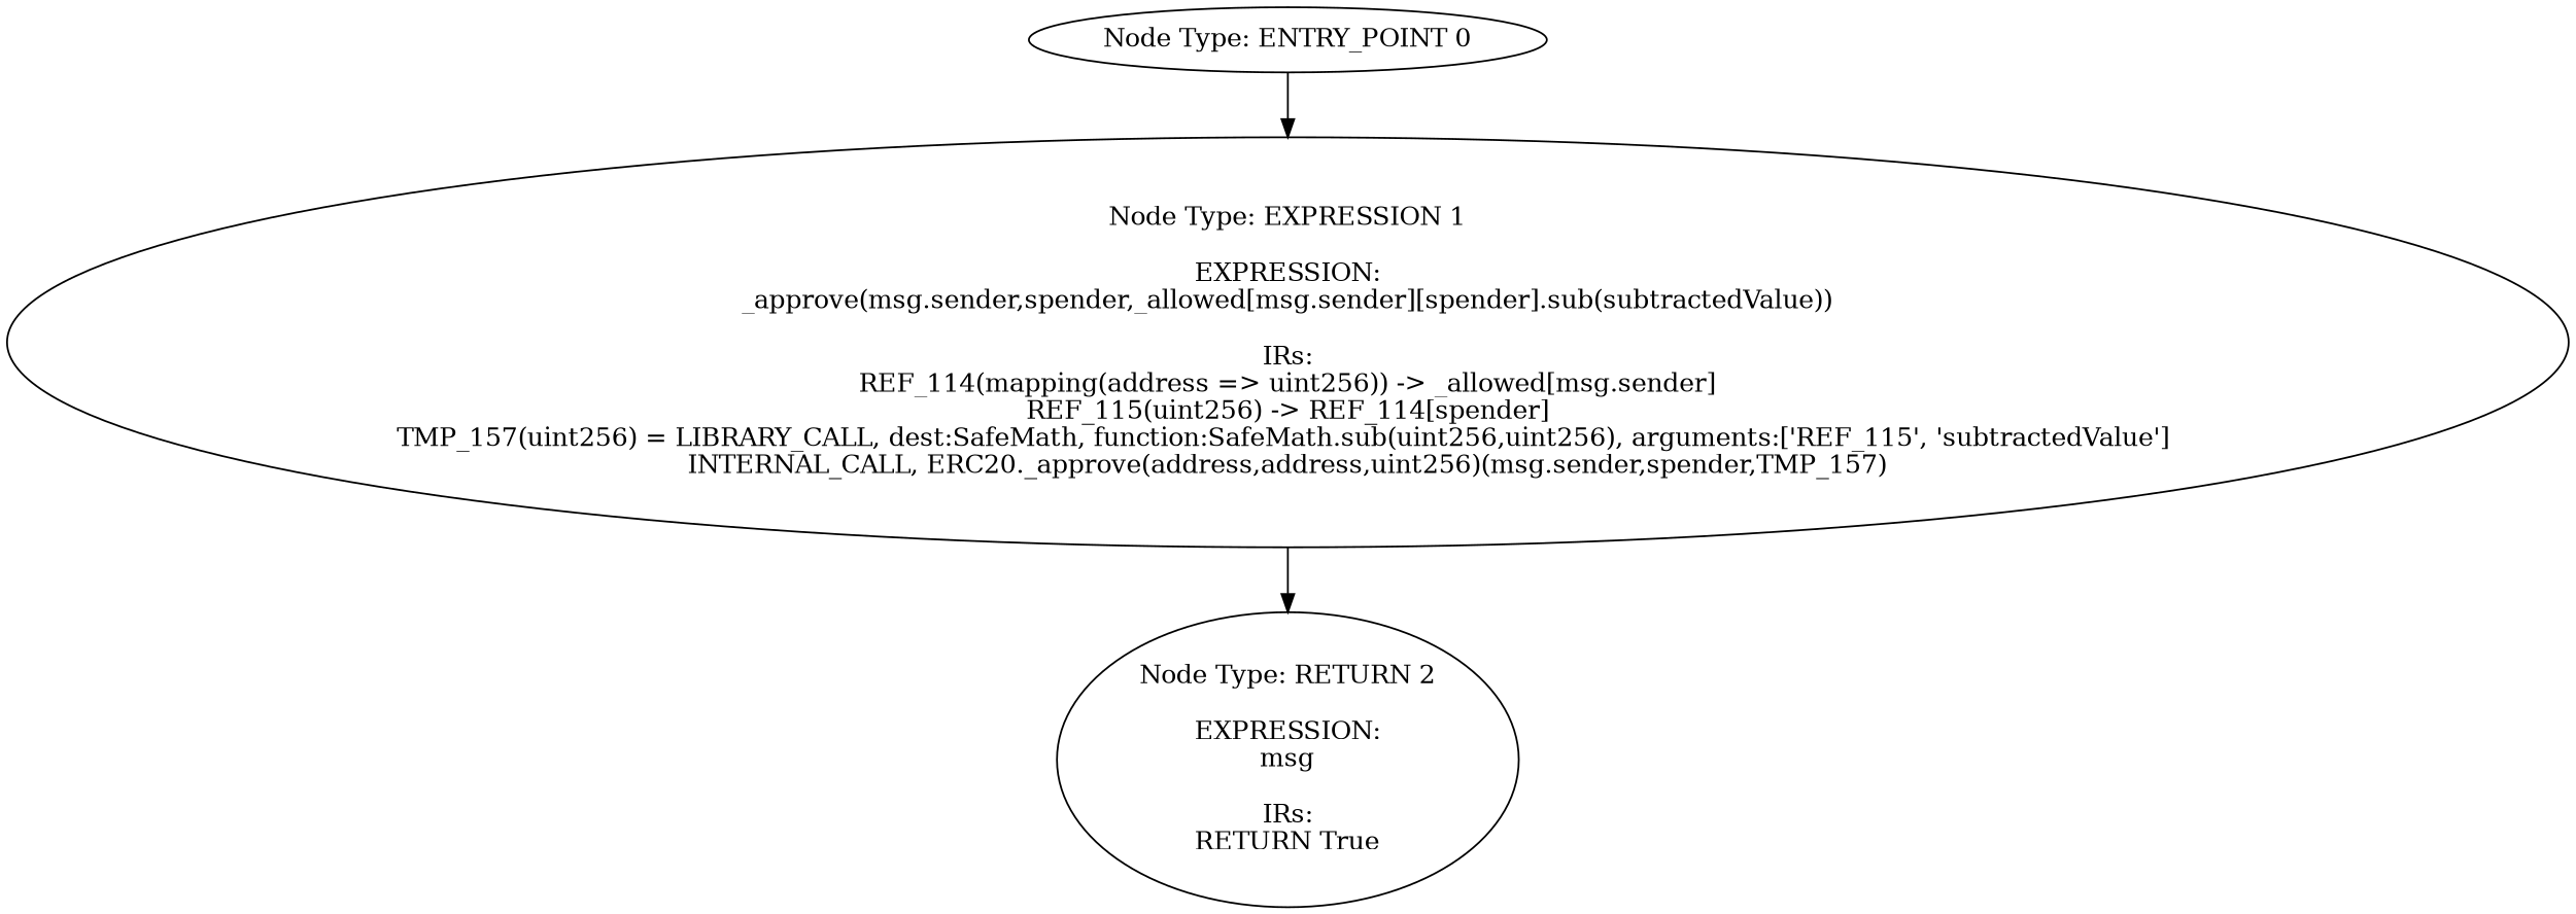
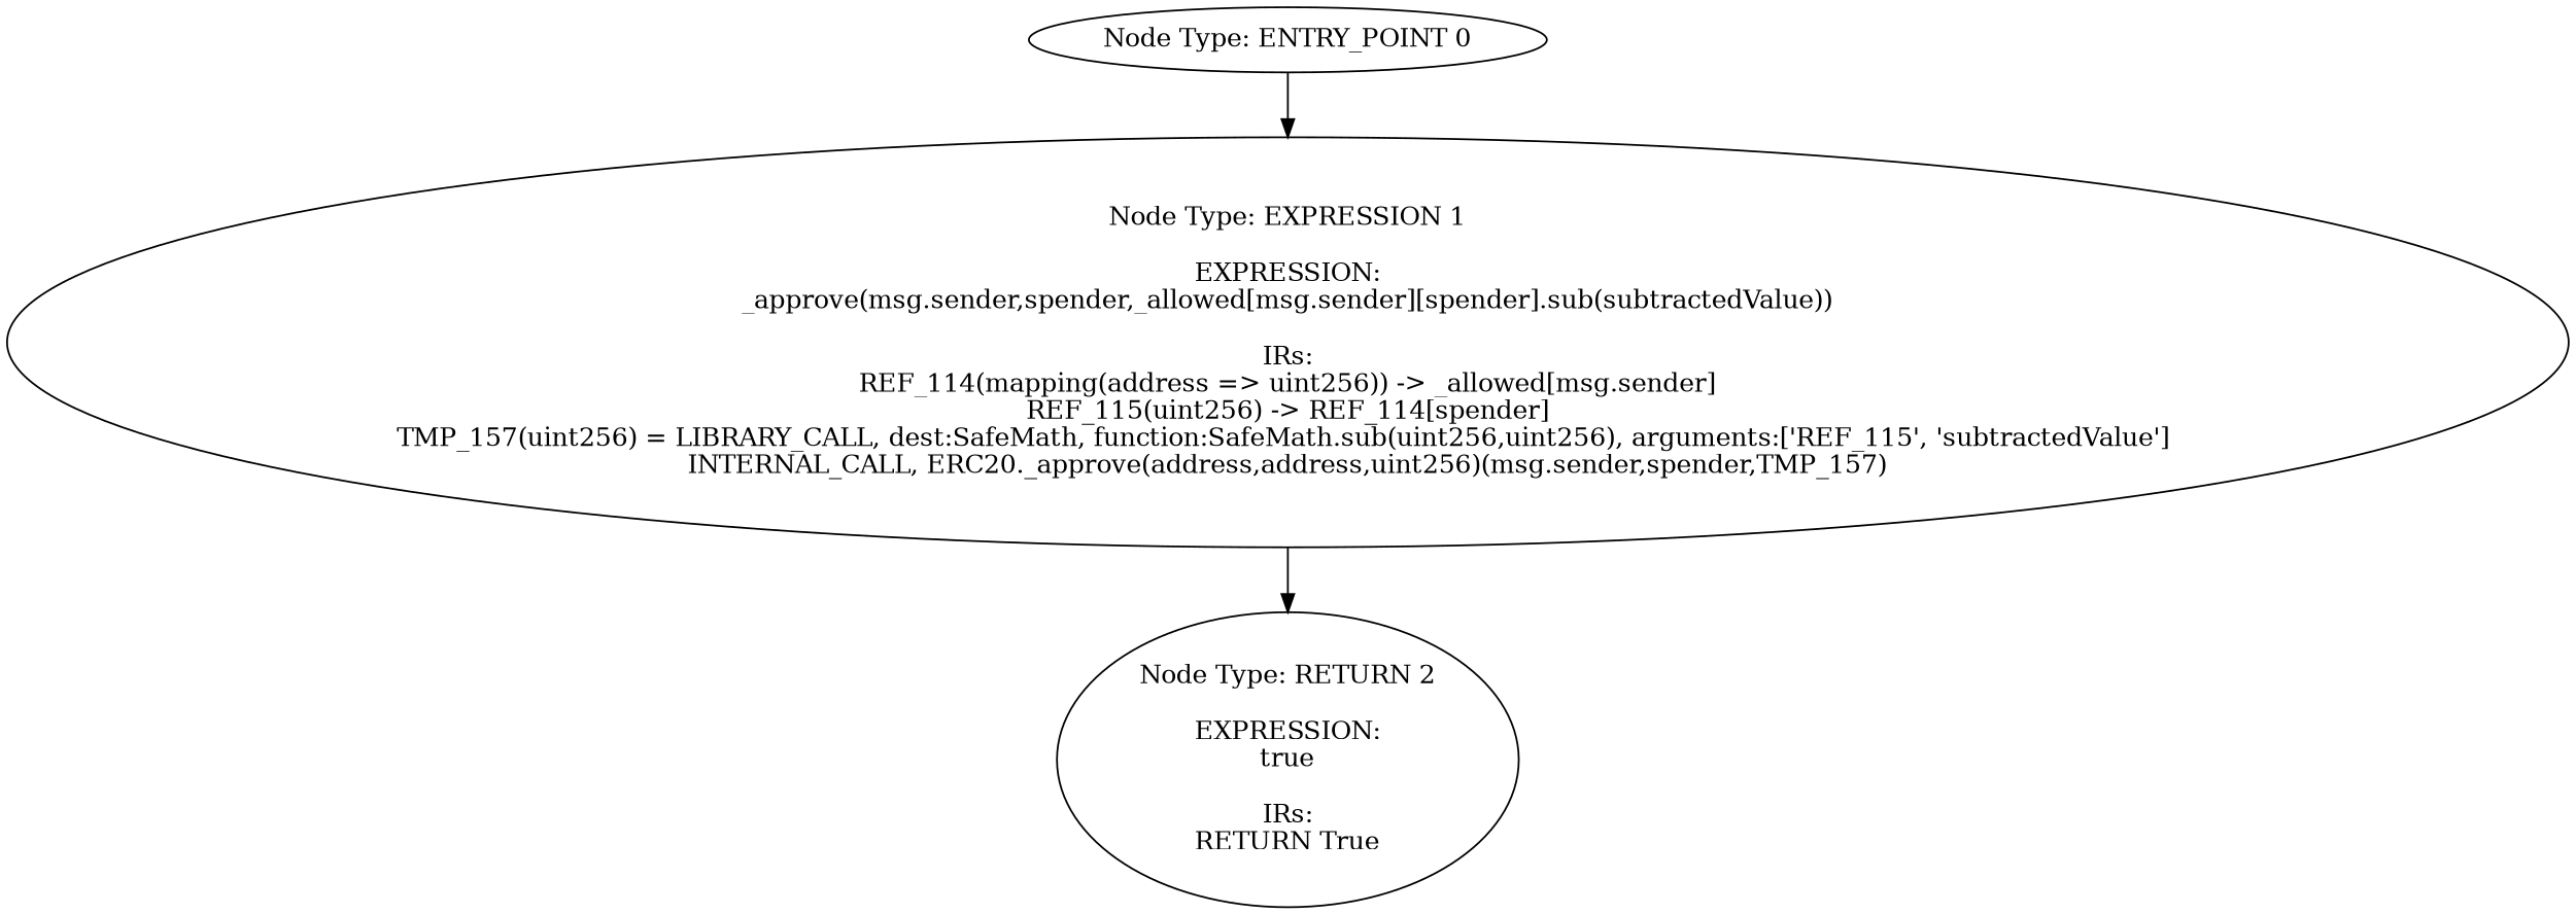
  digraph {
    n1 [label="Node Type: ENTRY_POINT 0\n"]
    n2 [label="Node Type: EXPRESSION 1\n\nEXPRESSION:\n_approve(msg.sender,spender,_allowed[msg.sender][spender].sub(subtractedValue))\n\nIRs:\nREF_114(mapping(address => uint256)) -> _allowed[msg.sender]\nREF_115(uint256) -> REF_114[spender]\nTMP_157(uint256) = LIBRARY_CALL, dest:SafeMath, function:SafeMath.sub(uint256,uint256), arguments:['REF_115', 'subtractedValue'] \nINTERNAL_CALL, ERC20._approve(address,address,uint256)(msg.sender,spender,TMP_157)"]
-   n3 [label="Node Type: RETURN 2\n\nEXPRESSION:\nmsg\n\nIRs:\nRETURN True"]
+   n3 [label="Node Type: RETURN 2\n\nEXPRESSION:\ntrue\n\nIRs:\nRETURN True"]
    n1 -> n2
    n2 -> n3
  }
